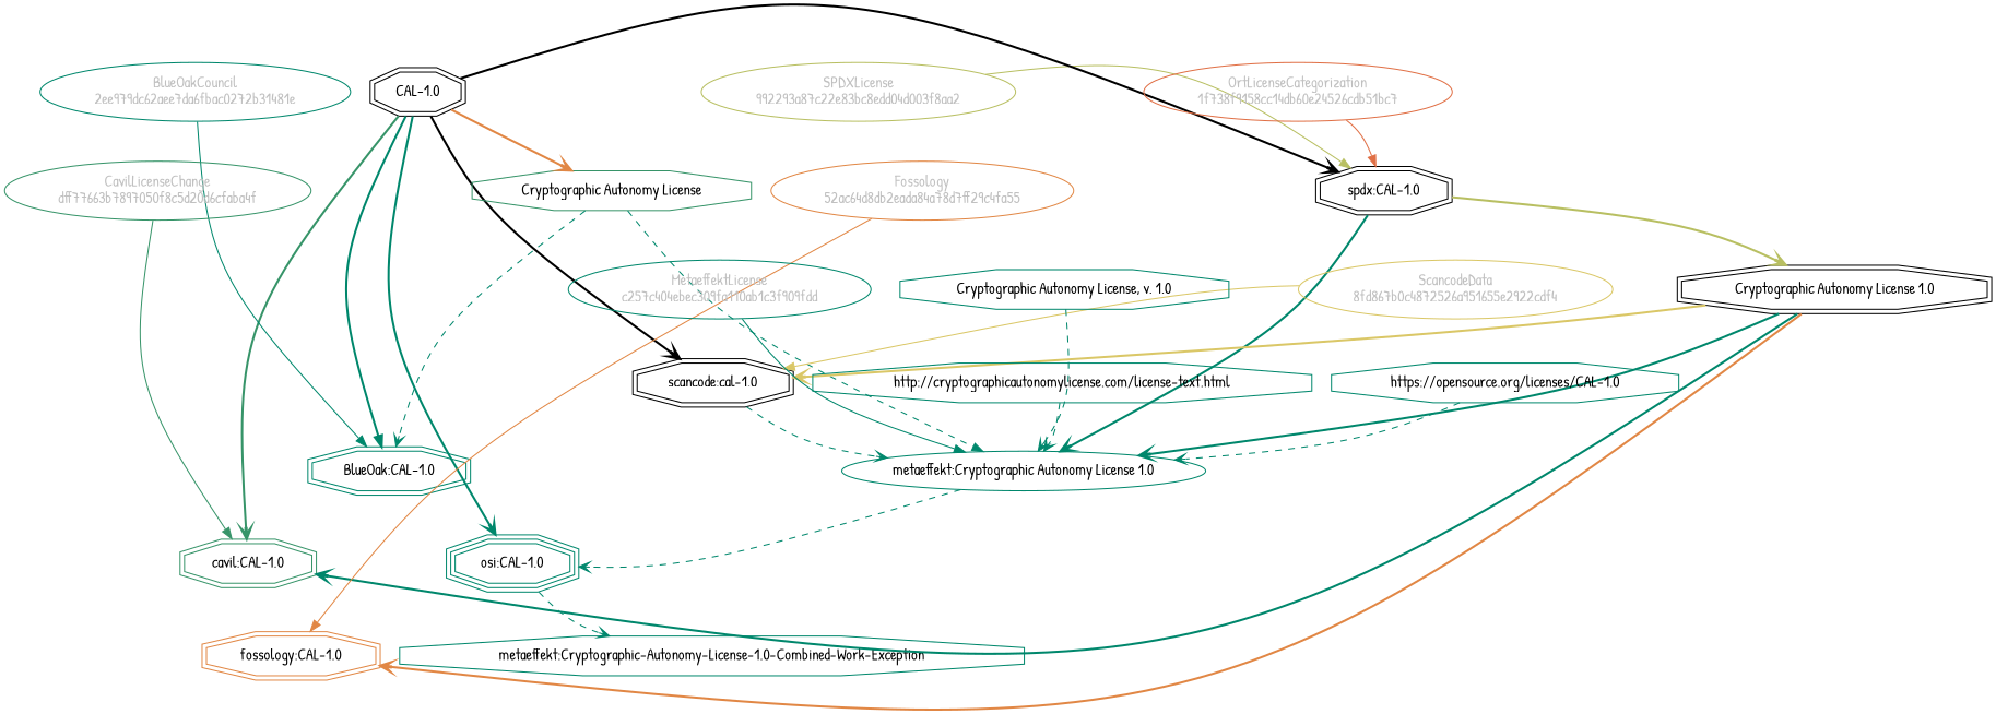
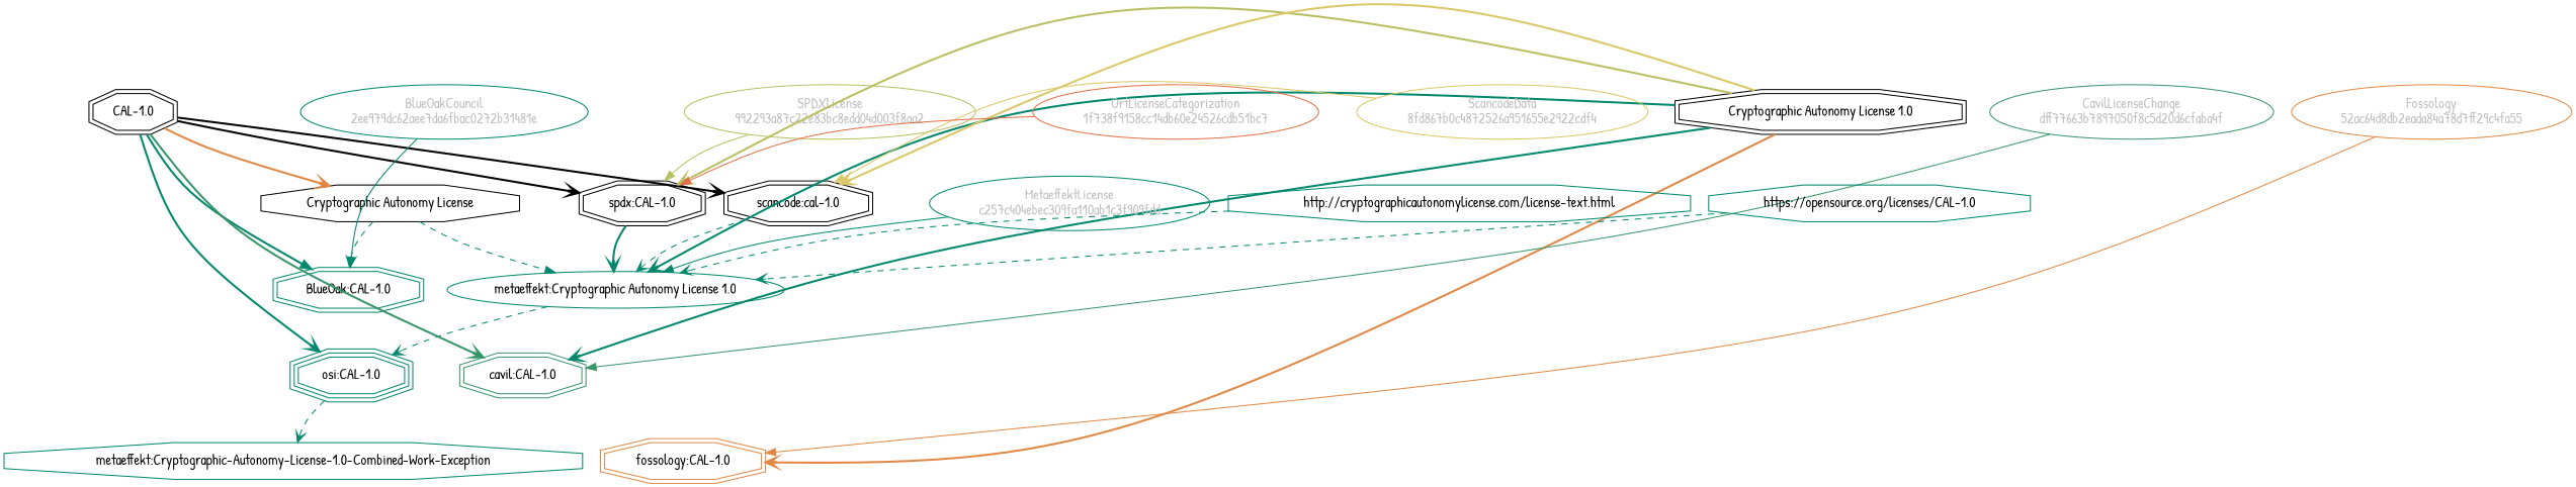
  strict digraph {
    fontname="Patrick Hand"
    splines=curved
    node [color="#00876c" fontname="Patrick Hand" shape=ellipse]
    edge [color="#00876c" fontname="Patrick Hand" weight=0.5 arrowhead=vee style=bold]
    n1 [color="#b8bf62" fillcolor="beige;1" fontcolor=gray label="SPDXLicense\n992293a87c22e83bc8edd04d003f8aa2"]
    n2 [label="spdx:CAL-1.0" shape=doubleoctagon color=""]
    n3 [label="metaeffekt:Cryptographic Autonomy License 1.0"]
    n4 [label="osi:CAL-1.0" shape=tripleoctagon]
    n5 [label="CAL-1.0" shape=doubleoctagon color=""]
    n6 [label="BlueOak:CAL-1.0" shape=doubleoctagon]
    n7 [label="scancode:cal-1.0" shape=doubleoctagon color=""]
    n8 [color="#379469" label="cavil:CAL-1.0" shape=doubleoctagon]
-   n9 [label="Cryptographic Autonomy License" shape=octagon color="#379469"]
+   n9 [label="Cryptographic Autonomy License" shape=octagon color=""]
    n10 [color="#e18745" label="fossology:CAL-1.0" shape=doubleoctagon]
    n11 [label="metaeffekt:Cryptographic-Autonomy-License-1.0-Combined-Work-Exception" shape=octagon]
    n12 [label="Cryptographic Autonomy License 1.0" shape=doubleoctagon color=""]
    n13 [fillcolor="beige;1" fontcolor=gray label="BlueOakCouncil\n2ee979dc62aee7da6fbac0272b31481e"]
    n14 [color="#dac767" fillcolor="beige;1" fontcolor=gray label="ScancodeData\n8fd867b0c4872526a951655e2922cdf4"]
    n15 [color="#e18745" fillcolor="beige;1" fontcolor=gray label="Fossology\n52ac64d8db2eada84a78d7ff29c4fa55"]
    n16 [color="#e06f45" fillcolor="beige;1" fontcolor=gray label="OrtLicenseCategorization\n1f738f9158cc14db60e24526cdb51bc7"]
    n17 [color="#379469" fillcolor="beige;1" fontcolor=gray label="CavilLicenseChange\ndff77663b7897050f8c5d20d6cfaba4f"]
    n18 [fillcolor="beige;1" fontcolor=gray label="MetaeffektLicense\nc257c404ebec309fa110ab1c3f909fdd"]
-   n19 [label="Cryptographic Autonomy License, v. 1.0" shape=octagon]
    n20 [label="http://cryptographicautonomylicense.com/license-text.html" shape=octagon]
    n21 [label="https://opensource.org/licenses/CAL-1.0" shape=octagon]
    n1 -> n2 [color="#b8bf62" arrowhead="" style=""]
    n2 -> n3 [weight=0.7]
    n3 -> n4 [style=dashed]
    n4 -> n11 [style=dashed]
    n5 -> n2 [weight=0.7 color=""]
    n5 -> n4 [weight=0.7]
    n5 -> n6 [arrowhead=normal weight=0.7]
    n5 -> n7 [weight=0.7 color=""]
    n5 -> n8 [color="#379469" weight=0.7]
    n5 -> n9 [color="#e18745" weight=0.7]
    n7 -> n3 [style=dashed]
    n9 -> n3 [arrowhead=normal style=dashed]
    n9 -> n6 [style=dashed]
-   n2 -> n12 [color="#b8bf62" weight=0.7]
+   n12 -> n2 [color="#b8bf62" weight=0.7]
    n12 -> n3 [weight=0.7]
    n12 -> n7 [color="#dac767" weight=0.7]
    n12 -> n8 [weight=0.7]
    n12 -> n10 [color="#e18745" weight=0.7]
    n13 -> n6 [arrowhead="" style=""]
    n14 -> n7 [color="#dac767" arrowhead="" style=""]
    n15 -> n10 [color="#e18745" arrowhead="" style=""]
    n16 -> n2 [color="#e06f45" arrowhead="" style=""]
    n17 -> n8 [color="#379469" arrowhead="" style=""]
    n18 -> n3 [arrowhead="" style=""]
-   n19 -> n3 [style=dashed]
    n20 -> n3 [style=dashed]
    n21 -> n3 [style=dashed]
  }
